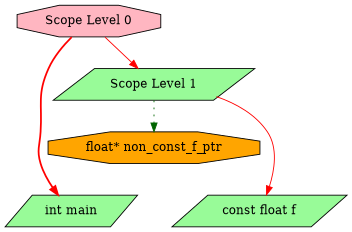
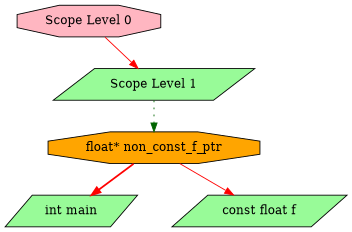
  digraph {
    node [fillcolor=palegreen shape=parallelogram style=filled]
    edge [color=red style=solid]
    n1 [fillcolor=lightpink label="Scope Level 0" shape=octagon]
    n2 [label="int main"]
    n3 [label="Scope Level 1"]
    n4 [label="const float f"]
    n5 [fillcolor=orange label="float* non_const_f_ptr" shape=octagon]
-   n1 -> n2 [style=bold]
+   n5 -> n2 [style=bold]
    n1 -> n3
-   n3 -> n4
+   n5 -> n4
    n3 -> n5 [color=darkgreen style=dotted]
  }
